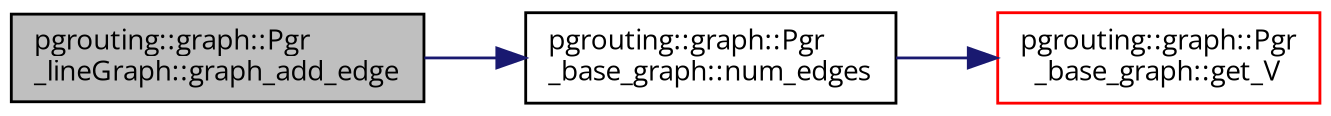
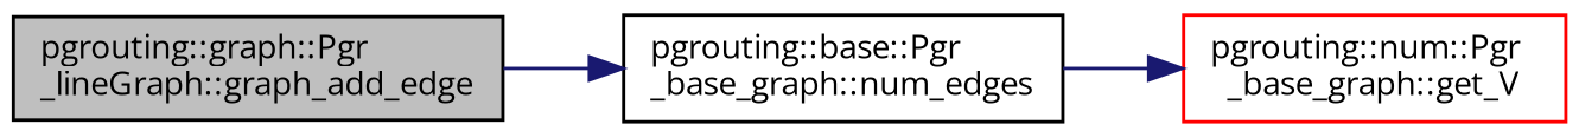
  digraph {
    fontname="Open Sans"
    rankdir=LR
    node [color=black fillcolor=white fontname="Open Sans" fontsize=10 shape=record style=filled]
    edge [color=midnightblue fontname="Open Sans" fontsize=10 labelfontname=Helvetica labelfontsize=10 style=solid]
    n1 [fillcolor=grey75 fontcolor=black height=0.2 label="pgrouting::graph::Pgr\l_lineGraph::graph_add_edge" width=0.4]
-   n2 [height=0.2 label="pgrouting::graph::Pgr\l_base_graph::num_edges" width=0.4]
-   n3 [color=red height=0.2 label="pgrouting::graph::Pgr\l_base_graph::get_V" width=0.4]
+   n2 [height=0.2 label="pgrouting::base::Pgr\l_base_graph::num_edges" width=0.4]
+   n3 [color=red height=0.2 label="pgrouting::num::Pgr\l_base_graph::get_V" width=0.4]
    n1 -> n2
    n2 -> n3
  }
